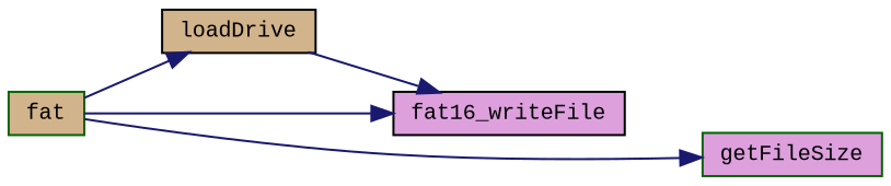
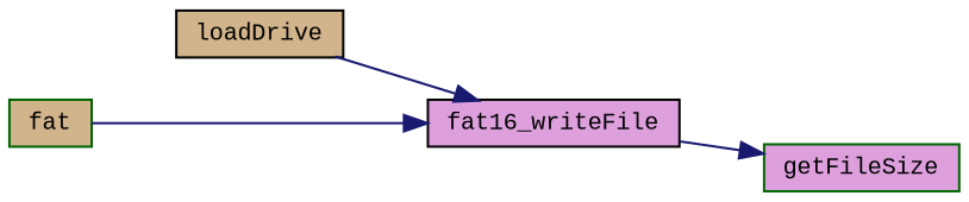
  digraph {
    fontname="Liberation Mono"
    rankdir=RL
    node [color=darkgreen fillcolor=plum fontname="Liberation Mono" fontsize=10 shape=record style=filled]
    edge [color=midnightblue dir=back fontname="Liberation Mono" fontsize=10 labelfontname=Helvetica labelfontsize=10 style=solid]
    n1 [fontcolor=black height=0.2 label=getFileSize width=0.4]
    n2 [color=black height=0.2 label=fat16_writeFile width=0.4]
    n3 [color=black fillcolor=tan height=0.2 label=loadDrive width=0.4]
    n4 [fillcolor=tan height=0.2 label=fat width=0.4]
-   n1 -> n4
+   n1 -> n2
    n2 -> n3
    n2 -> n4
-   n3 -> n4
  }
